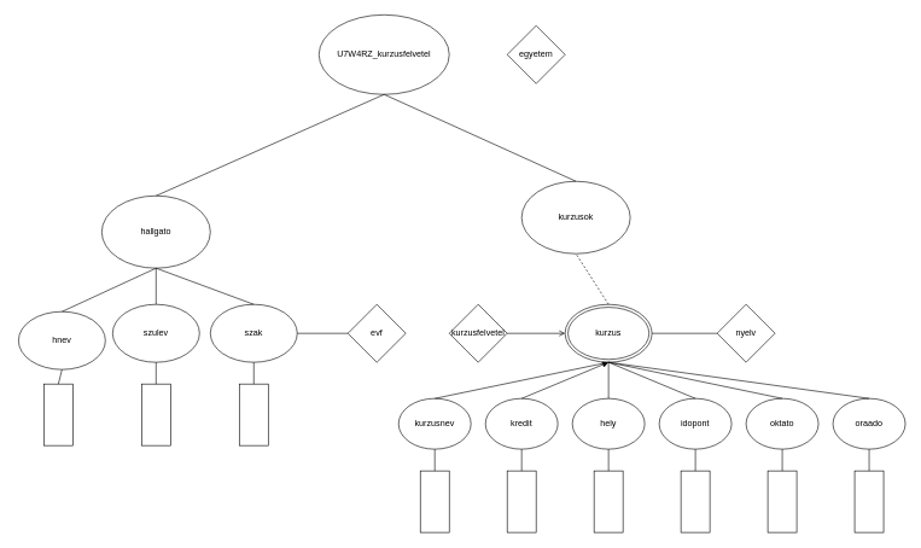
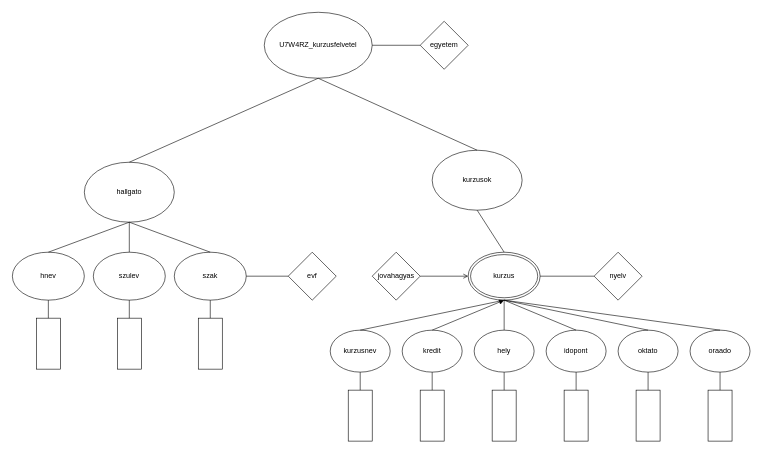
  <mxCell id="0" />
  <mxCell id="1" parent="0" />
  <mxCell id="2" value="U7W4RZ_kurzusfelvetel" style="ellipse;whiteSpace=wrap;html=1;" parent="1" vertex="1"><mxGeometry x="440" y="20" width="180" height="110" as="geometry" /></mxCell>
  <mxCell id="3" value="hallgato" style="ellipse;whiteSpace=wrap;html=1;" parent="1" vertex="1"><mxGeometry x="140" y="270" width="150" height="100" as="geometry" /></mxCell>
  <mxCell id="4" value="" style="endArrow=none;html=1;rounded=0;entryX=0.5;entryY=1;entryDx=0;entryDy=0;exitX=0.5;exitY=0;exitDx=0;exitDy=0;" parent="1" source="3" target="2" edge="1"><mxGeometry width="50" height="50" relative="1" as="geometry"><mxPoint x="245" y="220" as="sourcePoint" /><mxPoint x="390" y="160" as="targetPoint" /></mxGeometry></mxCell>
  <mxCell id="5" value="egyetem" style="rhombus;whiteSpace=wrap;html=1;" parent="1" vertex="1"><mxGeometry x="700" y="35" width="80" height="80" as="geometry" /></mxCell>
- <mxCell id="7" value="hnev" style="ellipse;whiteSpace=wrap;html=1;" parent="1" vertex="1"><mxGeometry x="25" y="430" width="120" height="80" as="geometry" /></mxCell>
+ <mxCell id="6" value="" style="endArrow=none;html=1;rounded=0;entryX=0;entryY=0.5;entryDx=0;entryDy=0;exitX=1;exitY=0.5;exitDx=0;exitDy=0;" parent="1" source="2" target="5" edge="1"><mxGeometry width="50" height="50" relative="1" as="geometry"><mxPoint x="400" y="70" as="sourcePoint" /><mxPoint x="490" y="70" as="targetPoint" /></mxGeometry></mxCell>
+ <mxCell id="7" value="hnev" style="ellipse;whiteSpace=wrap;html=1;" parent="1" vertex="1"><mxGeometry x="20" y="420" width="120" height="80" as="geometry" /></mxCell>
  <mxCell id="8" value="szulev" style="ellipse;whiteSpace=wrap;html=1;" parent="1" vertex="1"><mxGeometry x="155" y="420" width="120" height="80" as="geometry" /></mxCell>
  <mxCell id="9" value="szak" style="ellipse;whiteSpace=wrap;html=1;" parent="1" vertex="1"><mxGeometry x="290" y="420" width="120" height="80" as="geometry" /></mxCell>
  <mxCell id="10" value="" style="endArrow=none;html=1;rounded=0;entryX=0.5;entryY=1;entryDx=0;entryDy=0;exitX=0.5;exitY=0;exitDx=0;exitDy=0;" parent="1" source="8" target="3" edge="1"><mxGeometry width="50" height="50" relative="1" as="geometry"><mxPoint x="350" y="360" as="sourcePoint" /><mxPoint x="400" y="310" as="targetPoint" /></mxGeometry></mxCell>
  <mxCell id="11" value="" style="endArrow=none;html=1;rounded=0;entryX=0.5;entryY=1;entryDx=0;entryDy=0;exitX=0.5;exitY=0;exitDx=0;exitDy=0;" parent="1" source="7" target="3" edge="1"><mxGeometry width="50" height="50" relative="1" as="geometry"><mxPoint x="350" y="360" as="sourcePoint" /><mxPoint x="400" y="310" as="targetPoint" /></mxGeometry></mxCell>
  <mxCell id="12" value="" style="endArrow=none;html=1;rounded=0;entryX=0.5;entryY=1;entryDx=0;entryDy=0;exitX=0.5;exitY=0;exitDx=0;exitDy=0;" parent="1" source="9" target="3" edge="1"><mxGeometry width="50" height="50" relative="1" as="geometry"><mxPoint x="110" y="440" as="sourcePoint" /><mxPoint x="265" y="390" as="targetPoint" /></mxGeometry></mxCell>
  <mxCell id="13" value="evf" style="rhombus;whiteSpace=wrap;html=1;" parent="1" vertex="1"><mxGeometry x="480" y="420" width="80" height="80" as="geometry" /></mxCell>
  <mxCell id="14" value="" style="endArrow=none;html=1;rounded=0;entryX=0;entryY=0.5;entryDx=0;entryDy=0;exitX=1;exitY=0.5;exitDx=0;exitDy=0;" parent="1" source="9" target="13" edge="1"><mxGeometry width="50" height="50" relative="1" as="geometry"><mxPoint x="360" y="470" as="sourcePoint" /><mxPoint x="270" y="455" as="targetPoint" /></mxGeometry></mxCell>
  <mxCell id="15" value="" style="rounded=0;whiteSpace=wrap;html=1;direction=south;" parent="1" vertex="1"><mxGeometry x="60" y="530" width="40" height="85" as="geometry" /></mxCell>
  <mxCell id="16" value="" style="endArrow=none;html=1;rounded=0;entryX=0.5;entryY=1;entryDx=0;entryDy=0;exitX=0;exitY=0.5;exitDx=0;exitDy=0;" parent="1" source="15" target="7" edge="1"><mxGeometry width="50" height="50" relative="1" as="geometry"><mxPoint x="350" y="360" as="sourcePoint" /><mxPoint x="400" y="310" as="targetPoint" /></mxGeometry></mxCell>
  <mxCell id="17" value="" style="rounded=0;whiteSpace=wrap;html=1;direction=south;" parent="1" vertex="1"><mxGeometry x="195" y="530" width="40" height="85" as="geometry" /></mxCell>
  <mxCell id="18" value="" style="endArrow=none;html=1;rounded=0;entryX=0.5;entryY=1;entryDx=0;entryDy=0;exitX=0;exitY=0.5;exitDx=0;exitDy=0;" parent="1" source="17" edge="1"><mxGeometry width="50" height="50" relative="1" as="geometry"><mxPoint x="485" y="360" as="sourcePoint" /><mxPoint x="215" y="500" as="targetPoint" /></mxGeometry></mxCell>
  <mxCell id="19" value="" style="rounded=0;whiteSpace=wrap;html=1;direction=south;" parent="1" vertex="1"><mxGeometry x="330" y="530" width="40" height="85" as="geometry" /></mxCell>
  <mxCell id="20" value="" style="endArrow=none;html=1;rounded=0;entryX=0.5;entryY=1;entryDx=0;entryDy=0;exitX=0;exitY=0.5;exitDx=0;exitDy=0;" parent="1" source="19" edge="1"><mxGeometry width="50" height="50" relative="1" as="geometry"><mxPoint x="620" y="360" as="sourcePoint" /><mxPoint x="350" y="500" as="targetPoint" /></mxGeometry></mxCell>
  <mxCell id="21" value="kurzusok" style="ellipse;whiteSpace=wrap;html=1;" vertex="1" parent="1"><mxGeometry x="720" y="250" width="150" height="100" as="geometry" /></mxCell>
  <mxCell id="22" value="" style="endArrow=none;html=1;rounded=0;entryX=0.5;entryY=1;entryDx=0;entryDy=0;exitX=0.5;exitY=0;exitDx=0;exitDy=0;" edge="1" parent="1" source="21" target="2"><mxGeometry width="50" height="50" relative="1" as="geometry"><mxPoint x="340" y="290" as="sourcePoint" /><mxPoint x="700" y="140" as="targetPoint" /></mxGeometry></mxCell>
  <mxCell id="23" value="kurzus" style="ellipse;shape=doubleEllipse;whiteSpace=wrap;html=1;" vertex="1" parent="1"><mxGeometry x="780" y="420" width="120" height="80" as="geometry" /></mxCell>
- <mxCell id="24" value="" style="endArrow=none;html=1;rounded=0;entryX=0.5;entryY=1;entryDx=0;entryDy=0;exitX=0.5;exitY=0;exitDx=0;exitDy=0;dashed=1;" edge="1" parent="1" source="23" target="21"><mxGeometry width="50" height="50" relative="1" as="geometry"><mxPoint x="440" y="330" as="sourcePoint" /><mxPoint x="935" y="240" as="targetPoint" /></mxGeometry></mxCell>
- <mxCell id="25" value="kurzusfelvetel" style="rhombus;whiteSpace=wrap;html=1;" vertex="1" parent="1"><mxGeometry x="620" y="420" width="80" height="80" as="geometry" /></mxCell>
+ <mxCell id="24" value="" style="endArrow=none;html=1;rounded=0;entryX=0.5;entryY=1;entryDx=0;entryDy=0;exitX=0.5;exitY=0;exitDx=0;exitDy=0;" edge="1" parent="1" source="23" target="21"><mxGeometry width="50" height="50" relative="1" as="geometry"><mxPoint x="440" y="330" as="sourcePoint" /><mxPoint x="935" y="240" as="targetPoint" /></mxGeometry></mxCell>
+ <mxCell id="25" value="jovahagyas" style="rhombus;whiteSpace=wrap;html=1;" vertex="1" parent="1"><mxGeometry x="620" y="420" width="80" height="80" as="geometry" /></mxCell>
  <mxCell id="26" value="" style="endArrow=open;html=1;rounded=0;entryX=0;entryY=0.5;entryDx=0;entryDy=0;exitX=1;exitY=0.5;exitDx=0;exitDy=0;" edge="1" parent="1" source="25" target="23"><mxGeometry width="50" height="50" relative="1" as="geometry"><mxPoint x="740" y="635" as="sourcePoint" /><mxPoint x="750" y="390" as="targetPoint" /></mxGeometry></mxCell>
  <mxCell id="27" value="nyelv" style="rhombus;whiteSpace=wrap;html=1;" vertex="1" parent="1"><mxGeometry x="990" y="420" width="80" height="80" as="geometry" /></mxCell>
  <mxCell id="28" value="" style="endArrow=none;html=1;rounded=0;entryX=0;entryY=0.5;entryDx=0;entryDy=0;exitX=1;exitY=0.5;exitDx=0;exitDy=0;" edge="1" parent="1" target="27" source="23"><mxGeometry width="50" height="50" relative="1" as="geometry"><mxPoint x="910" y="460" as="sourcePoint" /><mxPoint x="780" y="455" as="targetPoint" /></mxGeometry></mxCell>
  <mxCell id="29" value="kurzusnev" style="ellipse;whiteSpace=wrap;html=1;" vertex="1" parent="1"><mxGeometry x="550" y="550" width="100" height="70" as="geometry" /></mxCell>
  <mxCell id="30" value="kredit" style="ellipse;whiteSpace=wrap;html=1;" vertex="1" parent="1"><mxGeometry x="670" y="550" width="100" height="70" as="geometry" /></mxCell>
  <mxCell id="31" value="hely" style="ellipse;whiteSpace=wrap;html=1;" vertex="1" parent="1"><mxGeometry x="790" y="550" width="100" height="70" as="geometry" /></mxCell>
  <mxCell id="32" value="idopont" style="ellipse;whiteSpace=wrap;html=1;" vertex="1" parent="1"><mxGeometry x="910" y="550" width="100" height="70" as="geometry" /></mxCell>
  <mxCell id="33" value="oraado" style="ellipse;whiteSpace=wrap;html=1;" vertex="1" parent="1"><mxGeometry x="1150" y="550" width="100" height="70" as="geometry" /></mxCell>
  <mxCell id="34" value="oktato" style="ellipse;whiteSpace=wrap;html=1;" vertex="1" parent="1"><mxGeometry x="1030" y="550" width="100" height="70" as="geometry" /></mxCell>
  <mxCell id="35" value="" style="endArrow=none;html=1;rounded=0;entryX=0.5;entryY=1;entryDx=0;entryDy=0;exitX=0.5;exitY=0;exitDx=0;exitDy=0;" edge="1" parent="1" target="23"><mxGeometry width="50" height="50" relative="1" as="geometry"><mxPoint x="600" y="550" as="sourcePoint" /><mxPoint x="780" y="500" as="targetPoint" /></mxGeometry></mxCell>
  <mxCell id="36" value="" style="endArrow=block;html=1;rounded=0;entryX=0.5;entryY=1;entryDx=0;entryDy=0;exitX=0.5;exitY=0;exitDx=0;exitDy=0;" edge="1" parent="1" source="30" target="23"><mxGeometry width="50" height="50" relative="1" as="geometry"><mxPoint x="820" y="510" as="sourcePoint" /><mxPoint x="900" y="510" as="targetPoint" /></mxGeometry></mxCell>
  <mxCell id="37" value="" style="endArrow=none;html=1;rounded=0;entryX=0.5;entryY=0;entryDx=0;entryDy=0;exitX=0.5;exitY=1;exitDx=0;exitDy=0;" edge="1" parent="1" source="23" target="31"><mxGeometry width="50" height="50" relative="1" as="geometry"><mxPoint x="860" y="510" as="sourcePoint" /><mxPoint x="940" y="510" as="targetPoint" /></mxGeometry></mxCell>
  <mxCell id="38" value="" style="endArrow=none;html=1;rounded=0;entryX=0.5;entryY=0;entryDx=0;entryDy=0;exitX=0.5;exitY=1;exitDx=0;exitDy=0;" edge="1" parent="1" source="23" target="32"><mxGeometry width="50" height="50" relative="1" as="geometry"><mxPoint x="870" y="450" as="sourcePoint" /><mxPoint x="950" y="450" as="targetPoint" /></mxGeometry></mxCell>
  <mxCell id="39" value="" style="endArrow=none;html=1;rounded=0;entryX=0.5;entryY=0;entryDx=0;entryDy=0;exitX=0.5;exitY=1;exitDx=0;exitDy=0;" edge="1" parent="1" source="23" target="34"><mxGeometry width="50" height="50" relative="1" as="geometry"><mxPoint x="970" y="510" as="sourcePoint" /><mxPoint x="1050" y="510" as="targetPoint" /></mxGeometry></mxCell>
  <mxCell id="40" value="" style="endArrow=none;html=1;rounded=0;entryX=0.5;entryY=0;entryDx=0;entryDy=0;exitX=0.5;exitY=1;exitDx=0;exitDy=0;" edge="1" parent="1" source="23" target="33"><mxGeometry width="50" height="50" relative="1" as="geometry"><mxPoint x="1080" y="500" as="sourcePoint" /><mxPoint x="1160" y="500" as="targetPoint" /></mxGeometry></mxCell>
  <mxCell id="41" value="" style="rounded=0;whiteSpace=wrap;html=1;direction=south;" vertex="1" parent="1"><mxGeometry x="580" y="650" width="40" height="85" as="geometry" /></mxCell>
  <mxCell id="42" value="" style="endArrow=none;html=1;rounded=0;entryX=0.5;entryY=1;entryDx=0;entryDy=0;exitX=0;exitY=0.5;exitDx=0;exitDy=0;" edge="1" parent="1" source="41"><mxGeometry width="50" height="50" relative="1" as="geometry"><mxPoint x="870" y="480" as="sourcePoint" /><mxPoint x="600" y="620" as="targetPoint" /></mxGeometry></mxCell>
  <mxCell id="43" value="" style="rounded=0;whiteSpace=wrap;html=1;direction=south;" vertex="1" parent="1"><mxGeometry x="700" y="650" width="40" height="85" as="geometry" /></mxCell>
  <mxCell id="44" value="" style="endArrow=none;html=1;rounded=0;entryX=0.5;entryY=1;entryDx=0;entryDy=0;exitX=0;exitY=0.5;exitDx=0;exitDy=0;" edge="1" parent="1" source="43"><mxGeometry width="50" height="50" relative="1" as="geometry"><mxPoint x="990" y="480" as="sourcePoint" /><mxPoint x="720" y="620" as="targetPoint" /></mxGeometry></mxCell>
  <mxCell id="45" value="" style="rounded=0;whiteSpace=wrap;html=1;direction=south;" vertex="1" parent="1"><mxGeometry x="820" y="650" width="40" height="85" as="geometry" /></mxCell>
  <mxCell id="46" value="" style="endArrow=none;html=1;rounded=0;entryX=0.5;entryY=1;entryDx=0;entryDy=0;exitX=0;exitY=0.5;exitDx=0;exitDy=0;" edge="1" parent="1" source="45"><mxGeometry width="50" height="50" relative="1" as="geometry"><mxPoint x="1110" y="480" as="sourcePoint" /><mxPoint x="840" y="620" as="targetPoint" /></mxGeometry></mxCell>
  <mxCell id="47" value="" style="rounded=0;whiteSpace=wrap;html=1;direction=south;" vertex="1" parent="1"><mxGeometry x="1060" y="650" width="40" height="85" as="geometry" /></mxCell>
  <mxCell id="48" value="" style="endArrow=none;html=1;rounded=0;entryX=0.5;entryY=1;entryDx=0;entryDy=0;exitX=0;exitY=0.5;exitDx=0;exitDy=0;" edge="1" parent="1" source="47"><mxGeometry width="50" height="50" relative="1" as="geometry"><mxPoint x="1350" y="480" as="sourcePoint" /><mxPoint x="1080" y="620" as="targetPoint" /></mxGeometry></mxCell>
  <mxCell id="49" value="" style="rounded=0;whiteSpace=wrap;html=1;direction=south;" vertex="1" parent="1"><mxGeometry x="1180" y="650" width="40" height="85" as="geometry" /></mxCell>
  <mxCell id="50" value="" style="endArrow=none;html=1;rounded=0;entryX=0.5;entryY=1;entryDx=0;entryDy=0;exitX=0;exitY=0.5;exitDx=0;exitDy=0;" edge="1" parent="1" source="49"><mxGeometry width="50" height="50" relative="1" as="geometry"><mxPoint x="1470" y="480" as="sourcePoint" /><mxPoint x="1200" y="620" as="targetPoint" /></mxGeometry></mxCell>
  <mxCell id="51" value="" style="rounded=0;whiteSpace=wrap;html=1;direction=south;" vertex="1" parent="1"><mxGeometry x="940" y="650" width="40" height="85" as="geometry" /></mxCell>
  <mxCell id="52" value="" style="endArrow=none;html=1;rounded=0;entryX=0.5;entryY=1;entryDx=0;entryDy=0;exitX=0;exitY=0.5;exitDx=0;exitDy=0;" edge="1" parent="1" source="51"><mxGeometry width="50" height="50" relative="1" as="geometry"><mxPoint x="1230" y="480" as="sourcePoint" /><mxPoint x="960" y="620" as="targetPoint" /></mxGeometry></mxCell>
